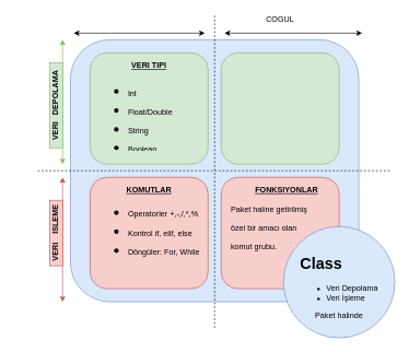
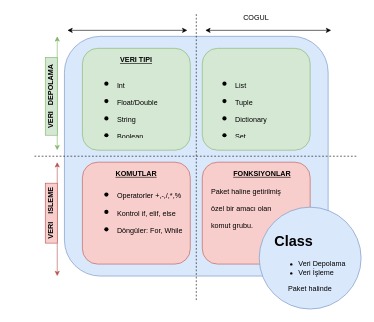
  <mxCell id="0" />
  <mxCell id="1" parent="0" />
  <mxCell id="2" value="" style="rounded=1;whiteSpace=wrap;html=1;fillColor=#dae8fc;strokeColor=#6c8ebf;" vertex="1" parent="1"><mxGeometry x="107" y="60" width="440" height="400" as="geometry" /></mxCell>
  <mxCell id="3" value="" style="rounded=1;whiteSpace=wrap;html=1;fillColor=#d5e8d4;strokeColor=#82b366;" vertex="1" parent="1"><mxGeometry x="137" y="80" width="180" height="170" as="geometry" /></mxCell>
  <mxCell id="4" value="&lt;b&gt;&lt;u&gt;VERI TIPI&lt;/u&gt;&lt;/b&gt;" style="text;html=1;strokeColor=none;fillColor=none;align=center;verticalAlign=middle;whiteSpace=wrap;rounded=0;" vertex="1" parent="1"><mxGeometry x="177" y="90" width="100" height="20" as="geometry" /></mxCell>
  <mxCell id="5" value="" style="rounded=1;whiteSpace=wrap;html=1;fillColor=#d5e8d4;strokeColor=#82b366;" vertex="1" parent="1"><mxGeometry x="337" y="80" width="180" height="170" as="geometry" /></mxCell>
  <mxCell id="6" value="" style="rounded=1;whiteSpace=wrap;html=1;fillColor=#f8cecc;strokeColor=#b85450;" vertex="1" parent="1"><mxGeometry x="137" y="270" width="180" height="170" as="geometry" /></mxCell>
  <mxCell id="7" value="&lt;b&gt;&lt;u&gt;KOMUTLAR&lt;/u&gt;&lt;/b&gt;" style="text;html=1;strokeColor=none;fillColor=none;align=center;verticalAlign=middle;whiteSpace=wrap;rounded=0;" vertex="1" parent="1"><mxGeometry x="177" y="280" width="100" height="20" as="geometry" /></mxCell>
  <mxCell id="8" value="" style="rounded=1;whiteSpace=wrap;html=1;fillColor=#f8cecc;strokeColor=#b85450;" vertex="1" parent="1"><mxGeometry x="337" y="270" width="180" height="170" as="geometry" /></mxCell>
  <mxCell id="9" value="&lt;b&gt;&lt;u&gt;FONKSIYONLAR&lt;/u&gt;&lt;/b&gt;" style="text;html=1;strokeColor=none;fillColor=none;align=center;verticalAlign=middle;whiteSpace=wrap;rounded=0;" vertex="1" parent="1"><mxGeometry x="387" y="280" width="100" height="20" as="geometry" /></mxCell>
  <mxCell id="10" value="" style="endArrow=none;dashed=1;html=1;" edge="1" parent="1"><mxGeometry width="50" height="50" relative="1" as="geometry"><mxPoint x="327" y="500" as="sourcePoint" /><mxPoint x="327" y="20" as="targetPoint" /></mxGeometry></mxCell>
  <mxCell id="11" value="" style="endArrow=none;dashed=1;html=1;" edge="1" parent="1"><mxGeometry width="50" height="50" relative="1" as="geometry"><mxPoint x="57" y="260" as="sourcePoint" /><mxPoint x="597" y="260" as="targetPoint" /></mxGeometry></mxCell>
  <mxCell id="12" value="" style="endArrow=classic;startArrow=classic;html=1;fillColor=#f8cecc;strokeColor=#b85450;" edge="1" parent="1"><mxGeometry width="50" height="50" relative="1" as="geometry"><mxPoint x="95" y="460" as="sourcePoint" /><mxPoint x="95" y="270" as="targetPoint" /></mxGeometry></mxCell>
  <mxCell id="13" value="&lt;b&gt;VERI&amp;nbsp; &amp;nbsp; ISLEME&lt;/b&gt;" style="text;html=1;strokeColor=#b85450;fillColor=#f8cecc;align=center;verticalAlign=middle;whiteSpace=wrap;rounded=0;rotation=-90;" vertex="1" parent="1"><mxGeometry x="35" y="345" width="100" height="20" as="geometry" /></mxCell>
  <mxCell id="14" value="" style="endArrow=classic;startArrow=classic;html=1;fillColor=#d5e8d4;strokeColor=#82b366;" edge="1" parent="1"><mxGeometry width="50" height="50" relative="1" as="geometry"><mxPoint x="95" y="250" as="sourcePoint" /><mxPoint x="95" y="60" as="targetPoint" /></mxGeometry></mxCell>
  <mxCell id="15" value="&lt;b&gt;VERI&amp;nbsp; &amp;nbsp;DEPOLAMA&lt;/b&gt;" style="text;html=1;strokeColor=#82b366;fillColor=#d5e8d4;align=center;verticalAlign=middle;whiteSpace=wrap;rounded=0;rotation=-90;" vertex="1" parent="1"><mxGeometry x="20" y="150" width="130" height="20" as="geometry" /></mxCell>
  <mxCell id="16" value="" style="endArrow=classic;startArrow=classic;html=1;" edge="1" parent="1"><mxGeometry width="50" height="50" relative="1" as="geometry"><mxPoint x="112" y="50" as="sourcePoint" /><mxPoint x="312" y="50" as="targetPoint" /></mxGeometry></mxCell>
  <mxCell id="17" value="" style="endArrow=classic;startArrow=classic;html=1;" edge="1" parent="1"><mxGeometry width="50" height="50" relative="1" as="geometry"><mxPoint x="342" y="50" as="sourcePoint" /><mxPoint x="552" y="50" as="targetPoint" /></mxGeometry></mxCell>
  <mxCell id="18" value="COGUL" style="text;html=1;strokeColor=none;fillColor=none;align=center;verticalAlign=middle;whiteSpace=wrap;rounded=0;" vertex="1" parent="1"><mxGeometry x="407" y="20" width="40" height="20" as="geometry" /></mxCell>
  <mxCell id="19" value="&lt;h1&gt;&lt;ul&gt;&lt;li&gt;&lt;span style=&quot;font-size: 12px ; font-weight: 400&quot;&gt;Int&lt;/span&gt;&lt;/li&gt;&lt;li&gt;&lt;span style=&quot;font-size: 12px ; font-weight: 400&quot;&gt;Float/Double&lt;/span&gt;&lt;/li&gt;&lt;li&gt;&lt;span style=&quot;font-size: 12px ; font-weight: 400&quot;&gt;String&lt;/span&gt;&lt;/li&gt;&lt;li&gt;&lt;span style=&quot;font-size: 12px ; font-weight: 400&quot;&gt;Boolean&lt;/span&gt;&lt;/li&gt;&lt;/ul&gt;&lt;/h1&gt;" style="text;html=1;strokeColor=none;fillColor=none;spacing=5;spacingTop=-20;whiteSpace=wrap;overflow=hidden;rounded=0;align=left;" vertex="1" parent="1"><mxGeometry x="150" y="110" width="140" height="120" as="geometry" /></mxCell>
+ <mxCell id="20" value="&lt;h1&gt;&lt;ul&gt;&lt;li&gt;&lt;span style=&quot;font-size: 12px ; font-weight: 400&quot;&gt;List&lt;/span&gt;&lt;/li&gt;&lt;li&gt;&lt;span style=&quot;font-size: 12px ; font-weight: 400&quot;&gt;Tuple&lt;/span&gt;&lt;/li&gt;&lt;li&gt;&lt;span style=&quot;font-size: 12px ; font-weight: 400&quot;&gt;Dictionary&lt;/span&gt;&lt;/li&gt;&lt;li&gt;&lt;span style=&quot;font-size: 12px ; font-weight: 400&quot;&gt;Set&lt;/span&gt;&lt;/li&gt;&lt;/ul&gt;&lt;/h1&gt;" style="text;html=1;strokeColor=none;fillColor=none;spacing=5;spacingTop=-20;whiteSpace=wrap;overflow=hidden;rounded=0;align=left;" vertex="1" parent="1"><mxGeometry x="347" y="110" width="140" height="120" as="geometry" /></mxCell>
  <mxCell id="21" value="&lt;h1&gt;&lt;ul&gt;&lt;li&gt;&lt;span style=&quot;font-size: 12px ; font-weight: 400&quot;&gt;Operatorler&amp;nbsp;&lt;/span&gt;&lt;span style=&quot;font-weight: normal&quot;&gt;&lt;font style=&quot;font-size: 12px&quot;&gt;+,-,/,*,%&lt;/font&gt;&lt;/span&gt;&lt;/li&gt;&lt;li&gt;&lt;span style=&quot;font-size: 12px ; font-weight: 400&quot;&gt;Kontrol&amp;nbsp;&lt;/span&gt;&lt;font style=&quot;font-size: 12px ; font-weight: normal&quot;&gt;if, elif, else&lt;/font&gt;&lt;/li&gt;&lt;li&gt;&lt;font style=&quot;font-size: 12px ; font-weight: normal&quot;&gt;Döngüler: For, While&lt;/font&gt;&lt;/li&gt;&lt;/ul&gt;&lt;/h1&gt;" style="text;html=1;strokeColor=none;fillColor=none;spacing=5;spacingTop=-20;whiteSpace=wrap;overflow=hidden;rounded=0;align=left;" vertex="1" parent="1"><mxGeometry x="150" y="295" width="162" height="120" as="geometry" /></mxCell>
  <mxCell id="22" value="&lt;h1&gt;&lt;div&gt;&lt;span style=&quot;font-size: 12px ; font-weight: 400&quot;&gt;Paket haline getirilmiş özel bir amacı olan komut grubu.&lt;/span&gt;&lt;/div&gt;&lt;/h1&gt;" style="text;html=1;strokeColor=none;fillColor=none;spacing=5;spacingTop=-20;whiteSpace=wrap;overflow=hidden;rounded=0;align=left;" vertex="1" parent="1"><mxGeometry x="347" y="295" width="140" height="120" as="geometry" /></mxCell>
  <mxCell id="23" value="&lt;h1 style=&quot;white-space: normal ; text-align: left&quot;&gt;Class&lt;/h1&gt;&lt;p style=&quot;white-space: normal ; text-align: left&quot;&gt;&lt;/p&gt;&lt;ul style=&quot;white-space: normal ; text-align: left&quot;&gt;&lt;li&gt;Veri Depolama&lt;/li&gt;&lt;li&gt;Veri İşleme&lt;/li&gt;&lt;/ul&gt;&lt;span style=&quot;white-space: normal ; text-align: left&quot;&gt;Paket halinde&lt;/span&gt;" style="ellipse;whiteSpace=wrap;html=1;aspect=fixed;fillColor=#dae8fc;strokeColor=#6c8ebf;" vertex="1" parent="1"><mxGeometry x="432" y="345" width="170" height="170" as="geometry" /></mxCell>
